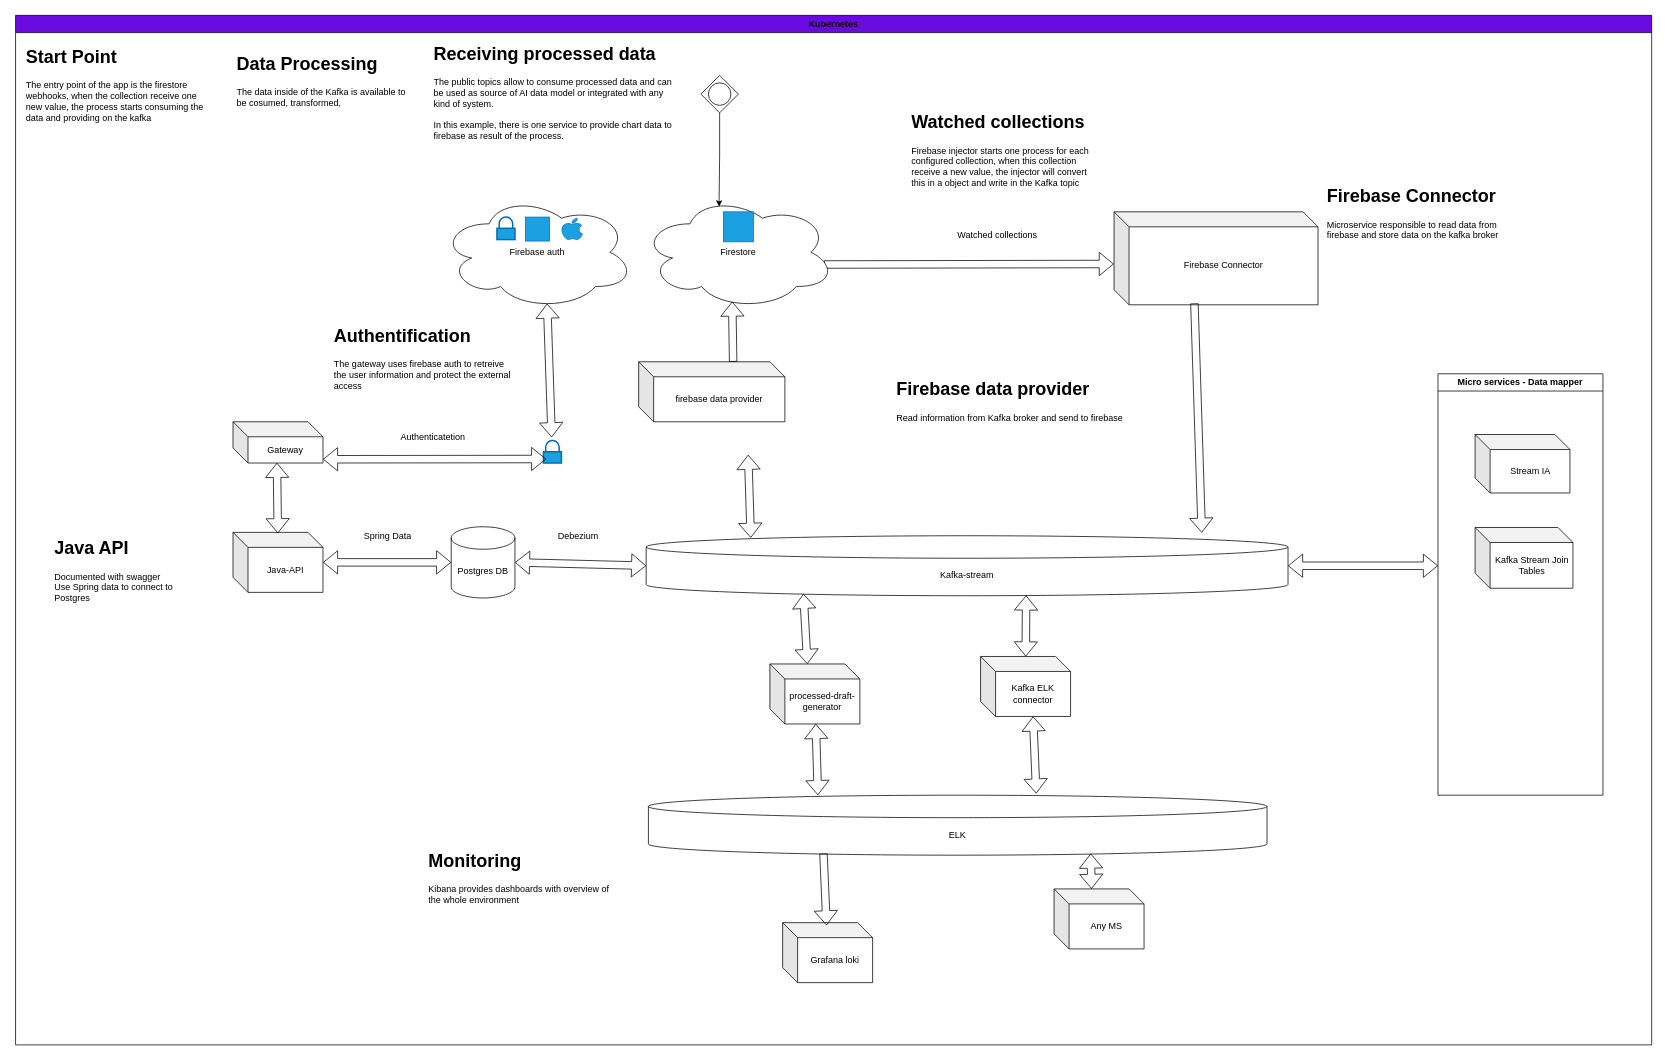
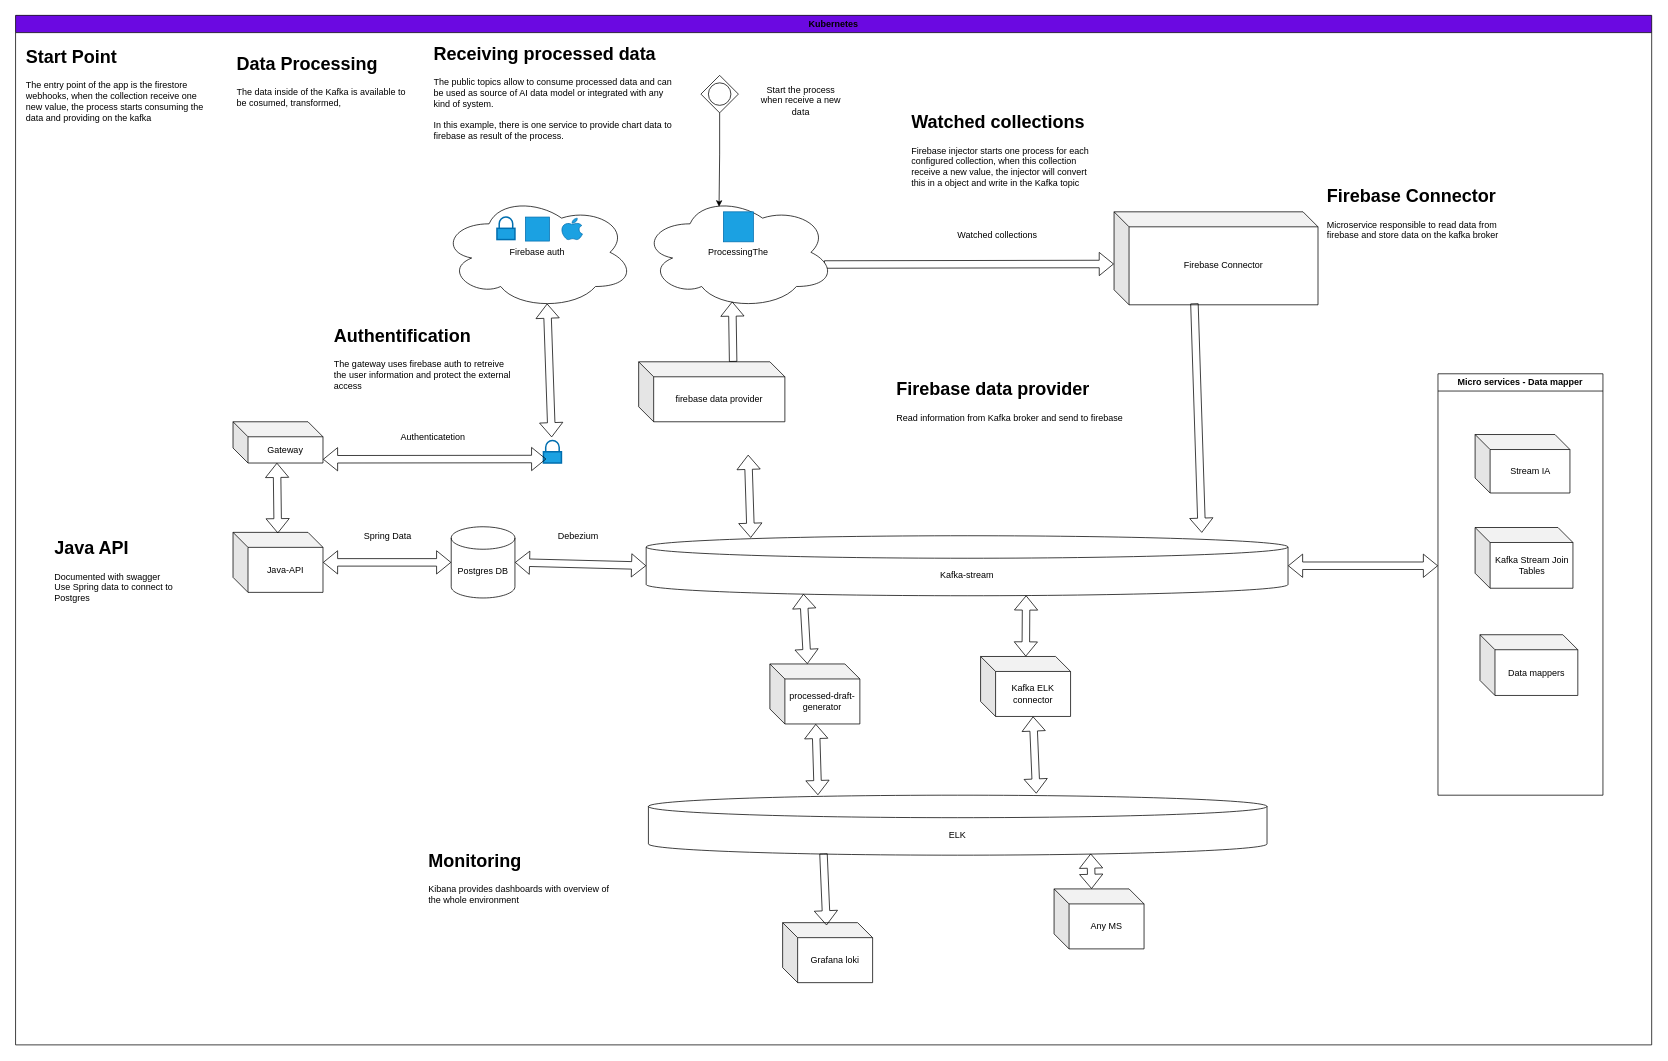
  <mxCell id="0" />
  <mxCell id="1" parent="0" />
  <mxCell id="2" value="Kubernetes" style="swimlane;whiteSpace=wrap;html=1;fillColor=#6B09E1;" vertex="1" parent="1"><mxGeometry x="20" y="20" width="2182" height="1373" as="geometry" /></mxCell>
  <mxCell id="3" value="" style="shape=flexArrow;endArrow=classic;html=1;rounded=0;entryX=-0.001;entryY=0.561;entryDx=0;entryDy=0;entryPerimeter=0;exitX=0.943;exitY=0.607;exitDx=0;exitDy=0;exitPerimeter=0;" edge="1" parent="2" source="36" target="4"><mxGeometry width="50" height="50" relative="1" as="geometry"><mxPoint x="1132" y="331" as="sourcePoint" /><mxPoint x="1426" y="331" as="targetPoint" /></mxGeometry></mxCell>
  <mxCell id="4" value="Firebase Connector" style="shape=cube;whiteSpace=wrap;html=1;boundedLbl=1;backgroundOutline=1;darkOpacity=0.05;darkOpacity2=0.1;" vertex="1" parent="2"><mxGeometry x="1465" y="262" width="272" height="124" as="geometry" /></mxCell>
  <mxCell id="5" value="Kafka-stream" style="shape=cylinder3;whiteSpace=wrap;html=1;boundedLbl=1;backgroundOutline=1;size=15;" vertex="1" parent="2"><mxGeometry x="841" y="694" width="856" height="80" as="geometry" /></mxCell>
  <mxCell id="6" value="Java-API" style="shape=cube;whiteSpace=wrap;html=1;boundedLbl=1;backgroundOutline=1;darkOpacity=0.05;darkOpacity2=0.1;" vertex="1" parent="2"><mxGeometry x="290" y="689.5" width="120" height="80" as="geometry" /></mxCell>
  <mxCell id="7" value="Kafka ELK connector" style="shape=cube;whiteSpace=wrap;html=1;boundedLbl=1;backgroundOutline=1;darkOpacity=0.05;darkOpacity2=0.1;" vertex="1" parent="2"><mxGeometry x="1287" y="855" width="120" height="80" as="geometry" /></mxCell>
  <mxCell id="8" value="ELK" style="shape=cylinder3;whiteSpace=wrap;html=1;boundedLbl=1;backgroundOutline=1;size=15;" vertex="1" parent="2"><mxGeometry x="844" y="1040" width="825" height="80" as="geometry" /></mxCell>
  <mxCell id="9" value="processed-draft-generator" style="shape=cube;whiteSpace=wrap;html=1;boundedLbl=1;backgroundOutline=1;darkOpacity=0.05;darkOpacity2=0.1;" vertex="1" parent="2"><mxGeometry x="1006" y="865" width="120" height="80" as="geometry" /></mxCell>
  <mxCell id="10" value="Grafana loki" style="shape=cube;whiteSpace=wrap;html=1;boundedLbl=1;backgroundOutline=1;darkOpacity=0.05;darkOpacity2=0.1;" vertex="1" parent="2"><mxGeometry x="1023" y="1210" width="120" height="80" as="geometry" /></mxCell>
  <mxCell id="11" value="Postgres DB" style="shape=cylinder3;whiteSpace=wrap;html=1;boundedLbl=1;backgroundOutline=1;size=15;" vertex="1" parent="2"><mxGeometry x="581" y="682" width="85" height="95" as="geometry" /></mxCell>
  <mxCell id="12" value="Debezium" style="text;html=1;align=center;verticalAlign=middle;resizable=0;points=[];autosize=1;strokeColor=none;fillColor=none;" vertex="1" parent="2"><mxGeometry x="714" y="682" width="72" height="26" as="geometry" /></mxCell>
  <mxCell id="13" value="" style="shape=flexArrow;endArrow=classic;startArrow=classic;html=1;rounded=0;entryX=0.592;entryY=0.995;entryDx=0;entryDy=0;entryPerimeter=0;" edge="1" parent="2" source="7" target="5"><mxGeometry width="100" height="100" relative="1" as="geometry"><mxPoint x="1383" y="904" as="sourcePoint" /><mxPoint x="1483" y="804" as="targetPoint" /></mxGeometry></mxCell>
  <mxCell id="14" value="" style="shape=flexArrow;endArrow=classic;startArrow=classic;html=1;rounded=0;entryX=0;entryY=0;entryDx=70;entryDy=80;entryPerimeter=0;exitX=0.627;exitY=-0.027;exitDx=0;exitDy=0;exitPerimeter=0;" edge="1" parent="2" source="8" target="7"><mxGeometry width="100" height="100" relative="1" as="geometry"><mxPoint x="1414" y="1085" as="sourcePoint" /><mxPoint x="1514" y="985" as="targetPoint" /></mxGeometry></mxCell>
  <mxCell id="15" value="Micro services - Data mapper" style="swimlane;whiteSpace=wrap;html=1;" vertex="1" parent="2"><mxGeometry x="1897" y="478" width="220" height="562" as="geometry" /></mxCell>
  <mxCell id="16" value="Stream IA" style="shape=cube;whiteSpace=wrap;html=1;boundedLbl=1;backgroundOutline=1;darkOpacity=0.05;darkOpacity2=0.1;" vertex="1" parent="15"><mxGeometry x="49.5" y="81" width="126.5" height="78" as="geometry" /></mxCell>
  <mxCell id="17" value="Kafka Stream Join Tables" style="shape=cube;whiteSpace=wrap;html=1;boundedLbl=1;backgroundOutline=1;darkOpacity=0.05;darkOpacity2=0.1;" vertex="1" parent="15"><mxGeometry x="49.5" y="205" width="130.5" height="81" as="geometry" /></mxCell>
+ <mxCell id="18" value="Data mappers" style="shape=cube;whiteSpace=wrap;html=1;boundedLbl=1;backgroundOutline=1;darkOpacity=0.05;darkOpacity2=0.1;" vertex="1" parent="15"><mxGeometry x="56" y="348" width="130.5" height="81" as="geometry" /></mxCell>
  <mxCell id="19" value="" style="shape=flexArrow;endArrow=classic;startArrow=classic;html=1;rounded=0;exitX=1;exitY=0.5;exitDx=0;exitDy=0;exitPerimeter=0;" edge="1" parent="2" source="5"><mxGeometry width="100" height="100" relative="1" as="geometry"><mxPoint x="1694" y="694" as="sourcePoint" /><mxPoint x="1897" y="734" as="targetPoint" /></mxGeometry></mxCell>
  <mxCell id="20" value="Any MS" style="shape=cube;whiteSpace=wrap;html=1;boundedLbl=1;backgroundOutline=1;darkOpacity=0.05;darkOpacity2=0.1;" vertex="1" parent="2"><mxGeometry x="1385" y="1165" width="120" height="80" as="geometry" /></mxCell>
  <mxCell id="21" value="&lt;h1 style=&quot;margin-top: 0px;&quot;&gt;Java API&lt;/h1&gt;&lt;div&gt;Documented with swagger&lt;/div&gt;&lt;div&gt;Use Spring data to connect to Postgres&lt;/div&gt;" style="text;html=1;whiteSpace=wrap;overflow=hidden;rounded=0;" vertex="1" parent="2"><mxGeometry x="50" y="689.5" width="180" height="120" as="geometry" /></mxCell>
  <mxCell id="22" value="" style="shape=flexArrow;endArrow=classic;startArrow=classic;html=1;rounded=0;entryX=0;entryY=0.5;entryDx=0;entryDy=0;entryPerimeter=0;exitX=1;exitY=0.5;exitDx=0;exitDy=0;exitPerimeter=0;" edge="1" parent="2" source="11" target="5"><mxGeometry width="100" height="100" relative="1" as="geometry"><mxPoint x="988" y="928" as="sourcePoint" /><mxPoint x="1088" y="828" as="targetPoint" /></mxGeometry></mxCell>
  <mxCell id="23" value="" style="shape=flexArrow;endArrow=classic;startArrow=classic;html=1;rounded=0;entryX=0;entryY=0.5;entryDx=0;entryDy=0;entryPerimeter=0;" edge="1" parent="2" source="6" target="11"><mxGeometry width="100" height="100" relative="1" as="geometry"><mxPoint x="596" y="855.5" as="sourcePoint" /><mxPoint x="696" y="755.5" as="targetPoint" /></mxGeometry></mxCell>
  <mxCell id="24" value="Spring Data" style="text;html=1;align=center;verticalAlign=middle;resizable=0;points=[];autosize=1;strokeColor=none;fillColor=none;" vertex="1" parent="2"><mxGeometry x="455" y="682" width="81" height="26" as="geometry" /></mxCell>
  <mxCell id="25" value="" style="shape=flexArrow;endArrow=classic;startArrow=classic;html=1;rounded=0;exitX=0.274;exitY=-0.001;exitDx=0;exitDy=0;exitPerimeter=0;" edge="1" parent="2" source="8" target="9"><mxGeometry width="100" height="100" relative="1" as="geometry"><mxPoint x="1128" y="805" as="sourcePoint" /><mxPoint x="1228" y="705" as="targetPoint" /></mxGeometry></mxCell>
  <mxCell id="26" value="" style="shape=flexArrow;endArrow=classic;startArrow=classic;html=1;rounded=0;exitX=0;exitY=0;exitDx=50;exitDy=0;exitPerimeter=0;entryX=0.245;entryY=0.969;entryDx=0;entryDy=0;entryPerimeter=0;" edge="1" parent="2" source="9" target="5"><mxGeometry width="100" height="100" relative="1" as="geometry"><mxPoint x="1128" y="805" as="sourcePoint" /><mxPoint x="1228" y="705" as="targetPoint" /></mxGeometry></mxCell>
  <mxCell id="27" value="Watched collections" style="text;html=1;align=center;verticalAlign=middle;resizable=0;points=[];autosize=1;strokeColor=none;fillColor=none;" vertex="1" parent="2"><mxGeometry x="1247" y="280" width="124" height="26" as="geometry" /></mxCell>
  <mxCell id="28" value="" style="shape=flexArrow;endArrow=classic;html=1;rounded=0;exitX=0.394;exitY=0.985;exitDx=0;exitDy=0;exitPerimeter=0;" edge="1" parent="2" source="4"><mxGeometry width="50" height="50" relative="1" as="geometry"><mxPoint x="1575" y="502" as="sourcePoint" /><mxPoint x="1582" y="690" as="targetPoint" /></mxGeometry></mxCell>
  <mxCell id="29" value="&lt;h1 style=&quot;margin-top: 0px;&quot;&gt;Firebase Connector&lt;/h1&gt;&lt;p&gt;Microservice responsible to read data from firebase and store data on the kafka broker&lt;/p&gt;" style="text;html=1;whiteSpace=wrap;overflow=hidden;rounded=0;" vertex="1" parent="2"><mxGeometry x="1747" y="221" width="243" height="120" as="geometry" /></mxCell>
  <mxCell id="30" value="firebase data provider" style="shape=cube;whiteSpace=wrap;html=1;boundedLbl=1;backgroundOutline=1;darkOpacity=0.05;darkOpacity2=0.1;" vertex="1" parent="2"><mxGeometry x="831" y="462" width="195" height="80" as="geometry" /></mxCell>
  <mxCell id="31" value="&lt;h1 style=&quot;margin-top: 0px;&quot;&gt;Firebase data provider&lt;/h1&gt;&lt;p&gt;Read information from Kafka broker and send to firebase&lt;/p&gt;" style="text;html=1;whiteSpace=wrap;overflow=hidden;rounded=0;" vertex="1" parent="2"><mxGeometry x="1173" y="478" width="324" height="82" as="geometry" /></mxCell>
  <mxCell id="32" value="" style="shape=flexArrow;endArrow=classic;startArrow=classic;html=1;rounded=0;entryX=0.715;entryY=0.973;entryDx=0;entryDy=0;entryPerimeter=0;exitX=0;exitY=0;exitDx=50;exitDy=0;exitPerimeter=0;" edge="1" parent="2" source="20" target="8"><mxGeometry width="100" height="100" relative="1" as="geometry"><mxPoint x="1195" y="1288" as="sourcePoint" /><mxPoint x="1295" y="1188" as="targetPoint" /></mxGeometry></mxCell>
  <mxCell id="33" value="" style="shape=flexArrow;endArrow=classic;html=1;rounded=0;entryX=0.488;entryY=0.045;entryDx=0;entryDy=0;entryPerimeter=0;exitX=0.283;exitY=0.973;exitDx=0;exitDy=0;exitPerimeter=0;" edge="1" parent="2" source="8" target="10"><mxGeometry width="50" height="50" relative="1" as="geometry"><mxPoint x="1003" y="1187" as="sourcePoint" /><mxPoint x="1053" y="1137" as="targetPoint" /></mxGeometry></mxCell>
  <mxCell id="34" value="" style="shape=flexArrow;endArrow=classic;startArrow=classic;html=1;rounded=0;entryX=0.163;entryY=0.035;entryDx=0;entryDy=0;entryPerimeter=0;" edge="1" parent="2" target="5"><mxGeometry width="100" height="100" relative="1" as="geometry"><mxPoint x="977" y="586" as="sourcePoint" /><mxPoint x="1078" y="434" as="targetPoint" /></mxGeometry></mxCell>
  <mxCell id="35" value="&lt;h1 style=&quot;margin-top: 0px;&quot;&gt;Watched collections&lt;/h1&gt;&lt;p&gt;Firebase injector starts one process for each configured collection, when this collection receive a new value, the injector will convert this in a object and write in the Kafka topic&lt;/p&gt;" style="text;html=1;whiteSpace=wrap;overflow=hidden;rounded=0;" vertex="1" parent="2"><mxGeometry x="1193" y="122" width="243" height="120" as="geometry" /></mxCell>
- <mxCell id="36" value="Firestore" style="ellipse;shape=cloud;whiteSpace=wrap;html=1;" vertex="1" parent="2"><mxGeometry x="835" y="240" width="258" height="152" as="geometry" /></mxCell>
+ <mxCell id="36" value="ProcessingThe" style="ellipse;shape=cloud;whiteSpace=wrap;html=1;" vertex="1" parent="2"><mxGeometry x="835" y="240" width="258" height="152" as="geometry" /></mxCell>
  <mxCell id="37" value="" style="points=[];aspect=fixed;html=1;align=center;shadow=0;dashed=0;fillColor=#1ba1e2;strokeColor=#006EAF;shape=mxgraph.alibaba_cloud.realtime_compute;fontColor=#ffffff;" vertex="1" parent="2"><mxGeometry x="944" y="262" width="40" height="40" as="geometry" /></mxCell>
  <mxCell id="38" value="&lt;h1 style=&quot;margin-top: 0px;&quot;&gt;Start Point&lt;/h1&gt;&lt;p&gt;The entry point of the app is the firestore webhooks, when the collection receive one new value, the process starts consuming the data and providing on the kafka&lt;/p&gt;" style="text;html=1;whiteSpace=wrap;overflow=hidden;rounded=0;" vertex="1" parent="2"><mxGeometry x="12" y="35" width="243" height="120" as="geometry" /></mxCell>
  <mxCell id="39" value="&lt;h1 style=&quot;margin-top: 0px;&quot;&gt;Data Processing&lt;/h1&gt;&lt;p&gt;The data inside of the Kafka is available to be cosumed, transformed,&amp;nbsp;&lt;/p&gt;" style="text;html=1;whiteSpace=wrap;overflow=hidden;rounded=0;" vertex="1" parent="2"><mxGeometry x="293" y="43.5" width="243" height="120" as="geometry" /></mxCell>
  <mxCell id="40" value="&lt;h1 style=&quot;margin-top: 0px;&quot;&gt;Receiving processed data&lt;/h1&gt;&lt;p&gt;The public topics allow to consume processed data and can be used&lt;span style=&quot;background-color: initial;&quot;&gt;&amp;nbsp;as source of AI data model or integrated with any kind of system.&amp;nbsp;&lt;br&gt;&lt;br&gt;In this example, there is one service to provide chart data to firebase as result of the process.&lt;/span&gt;&lt;/p&gt;" style="text;html=1;whiteSpace=wrap;overflow=hidden;rounded=0;" vertex="1" parent="2"><mxGeometry x="555.5" y="31" width="321" height="140" as="geometry" /></mxCell>
  <mxCell id="41" value="" style="points=[[0.25,0.25,0],[0.5,0,0],[0.75,0.25,0],[1,0.5,0],[0.75,0.75,0],[0.5,1,0],[0.25,0.75,0],[0,0.5,0]];shape=mxgraph.bpmn.gateway2;html=1;verticalLabelPosition=bottom;labelBackgroundColor=#ffffff;verticalAlign=top;align=center;perimeter=rhombusPerimeter;outlineConnect=0;outline=standard;symbol=general;" vertex="1" parent="2"><mxGeometry x="914" y="80" width="50" height="50" as="geometry" /></mxCell>
+ <mxCell id="42" value="Start the process when receive a new data" style="text;html=1;align=center;verticalAlign=middle;whiteSpace=wrap;rounded=0;" vertex="1" parent="2"><mxGeometry x="986" y="92" width="123" height="43" as="geometry" /></mxCell>
  <mxCell id="43" style="edgeStyle=orthogonalEdgeStyle;rounded=0;orthogonalLoop=1;jettySize=auto;html=1;entryX=0.4;entryY=0.1;entryDx=0;entryDy=0;entryPerimeter=0;" edge="1" parent="2" source="41" target="36"><mxGeometry relative="1" as="geometry" /></mxCell>
  <mxCell id="44" value="" style="shape=flexArrow;endArrow=classic;html=1;rounded=0;exitX=0;exitY=0;exitDx=126;exitDy=0;exitPerimeter=0;entryX=0.468;entryY=0.932;entryDx=0;entryDy=0;entryPerimeter=0;" edge="1" parent="2" source="30" target="36"><mxGeometry width="50" height="50" relative="1" as="geometry"><mxPoint x="736" y="299" as="sourcePoint" /><mxPoint x="786" y="249" as="targetPoint" /></mxGeometry></mxCell>
  <mxCell id="45" value="Gateway" style="shape=cube;whiteSpace=wrap;html=1;boundedLbl=1;backgroundOutline=1;darkOpacity=0.05;darkOpacity2=0.1;" vertex="1" parent="2"><mxGeometry x="290" y="542" width="120" height="55" as="geometry" /></mxCell>
  <mxCell id="46" value="Firebase auth" style="ellipse;shape=cloud;whiteSpace=wrap;html=1;" vertex="1" parent="2"><mxGeometry x="567" y="240" width="258" height="152" as="geometry" /></mxCell>
  <mxCell id="47" value="" style="html=1;verticalLabelPosition=bottom;align=center;labelBackgroundColor=#ffffff;verticalAlign=top;strokeWidth=2;strokeColor=#006EAF;shadow=0;dashed=0;shape=mxgraph.ios7.icons.locked;fillColor=#1ba1e2;fontColor=#ffffff;" vertex="1" parent="2"><mxGeometry x="642" y="269" width="24" height="30" as="geometry" /></mxCell>
  <mxCell id="48" value="" style="sketch=0;verticalLabelPosition=bottom;sketch=0;aspect=fixed;html=1;verticalAlign=top;strokeColor=#006EAF;fillColor=#1ba1e2;align=center;outlineConnect=0;pointerEvents=1;shape=mxgraph.citrix2.authentication_google;fontColor=#ffffff;" vertex="1" parent="2"><mxGeometry x="680" y="269" width="32" height="32" as="geometry" /></mxCell>
  <mxCell id="49" value="" style="dashed=0;outlineConnect=0;html=1;align=center;labelPosition=center;verticalLabelPosition=bottom;verticalAlign=top;shape=mxgraph.weblogos.apple;fillColor=#1ba1e2;strokeColor=#006EAF;fontColor=#ffffff;" vertex="1" parent="2"><mxGeometry x="728" y="270.5" width="28" height="29" as="geometry" /></mxCell>
  <mxCell id="50" value="" style="html=1;verticalLabelPosition=bottom;align=center;labelBackgroundColor=#ffffff;verticalAlign=top;strokeWidth=2;strokeColor=#006EAF;shadow=0;dashed=0;shape=mxgraph.ios7.icons.locked;fillColor=#1ba1e2;fontColor=#ffffff;" vertex="1" parent="2"><mxGeometry x="704" y="567" width="24" height="30" as="geometry" /></mxCell>
  <mxCell id="51" value="" style="shape=flexArrow;endArrow=classic;startArrow=classic;html=1;rounded=0;entryX=0.55;entryY=0.95;entryDx=0;entryDy=0;entryPerimeter=0;exitX=0.458;exitY=-0.144;exitDx=0;exitDy=0;exitPerimeter=0;" edge="1" parent="2" source="50" target="46"><mxGeometry width="100" height="100" relative="1" as="geometry"><mxPoint x="600" y="565" as="sourcePoint" /><mxPoint x="700" y="465" as="targetPoint" /></mxGeometry></mxCell>
  <mxCell id="52" value="" style="shape=flexArrow;endArrow=classic;startArrow=classic;html=1;rounded=0;exitX=0;exitY=0;exitDx=120;exitDy=50;exitPerimeter=0;entryX=0.153;entryY=0.822;entryDx=0;entryDy=0;entryPerimeter=0;" edge="1" parent="2" source="45" target="50"><mxGeometry width="100" height="100" relative="1" as="geometry"><mxPoint x="600" y="565" as="sourcePoint" /><mxPoint x="700" y="465" as="targetPoint" /></mxGeometry></mxCell>
  <mxCell id="53" value="" style="shape=flexArrow;endArrow=classic;startArrow=classic;html=1;rounded=0;exitX=0.498;exitY=0.015;exitDx=0;exitDy=0;exitPerimeter=0;entryX=0.488;entryY=0.996;entryDx=0;entryDy=0;entryPerimeter=0;" edge="1" parent="2" source="6" target="45"><mxGeometry width="100" height="100" relative="1" as="geometry"><mxPoint x="344" y="565" as="sourcePoint" /><mxPoint x="411" y="482" as="targetPoint" /></mxGeometry></mxCell>
  <mxCell id="54" value="Authenticatetion" style="text;html=1;align=center;verticalAlign=middle;whiteSpace=wrap;rounded=0;" vertex="1" parent="2"><mxGeometry x="527" y="548" width="60" height="30" as="geometry" /></mxCell>
  <mxCell id="55" value="&lt;h1 style=&quot;margin-top: 0px;&quot;&gt;Authentification&lt;/h1&gt;&lt;p&gt;The gateway uses firebase auth to retreive the user information and protect the external access&lt;/p&gt;" style="text;html=1;whiteSpace=wrap;overflow=hidden;rounded=0;" vertex="1" parent="2"><mxGeometry x="423" y="407" width="243" height="120" as="geometry" /></mxCell>
  <mxCell id="56" value="&lt;h1 style=&quot;margin-top: 0px;&quot;&gt;Monitoring&lt;/h1&gt;&lt;p&gt;Kibana provides dashboards with overview of the whole environment&lt;/p&gt;" style="text;html=1;whiteSpace=wrap;overflow=hidden;rounded=0;" vertex="1" parent="2"><mxGeometry x="549" y="1107" width="243" height="120" as="geometry" /></mxCell>
